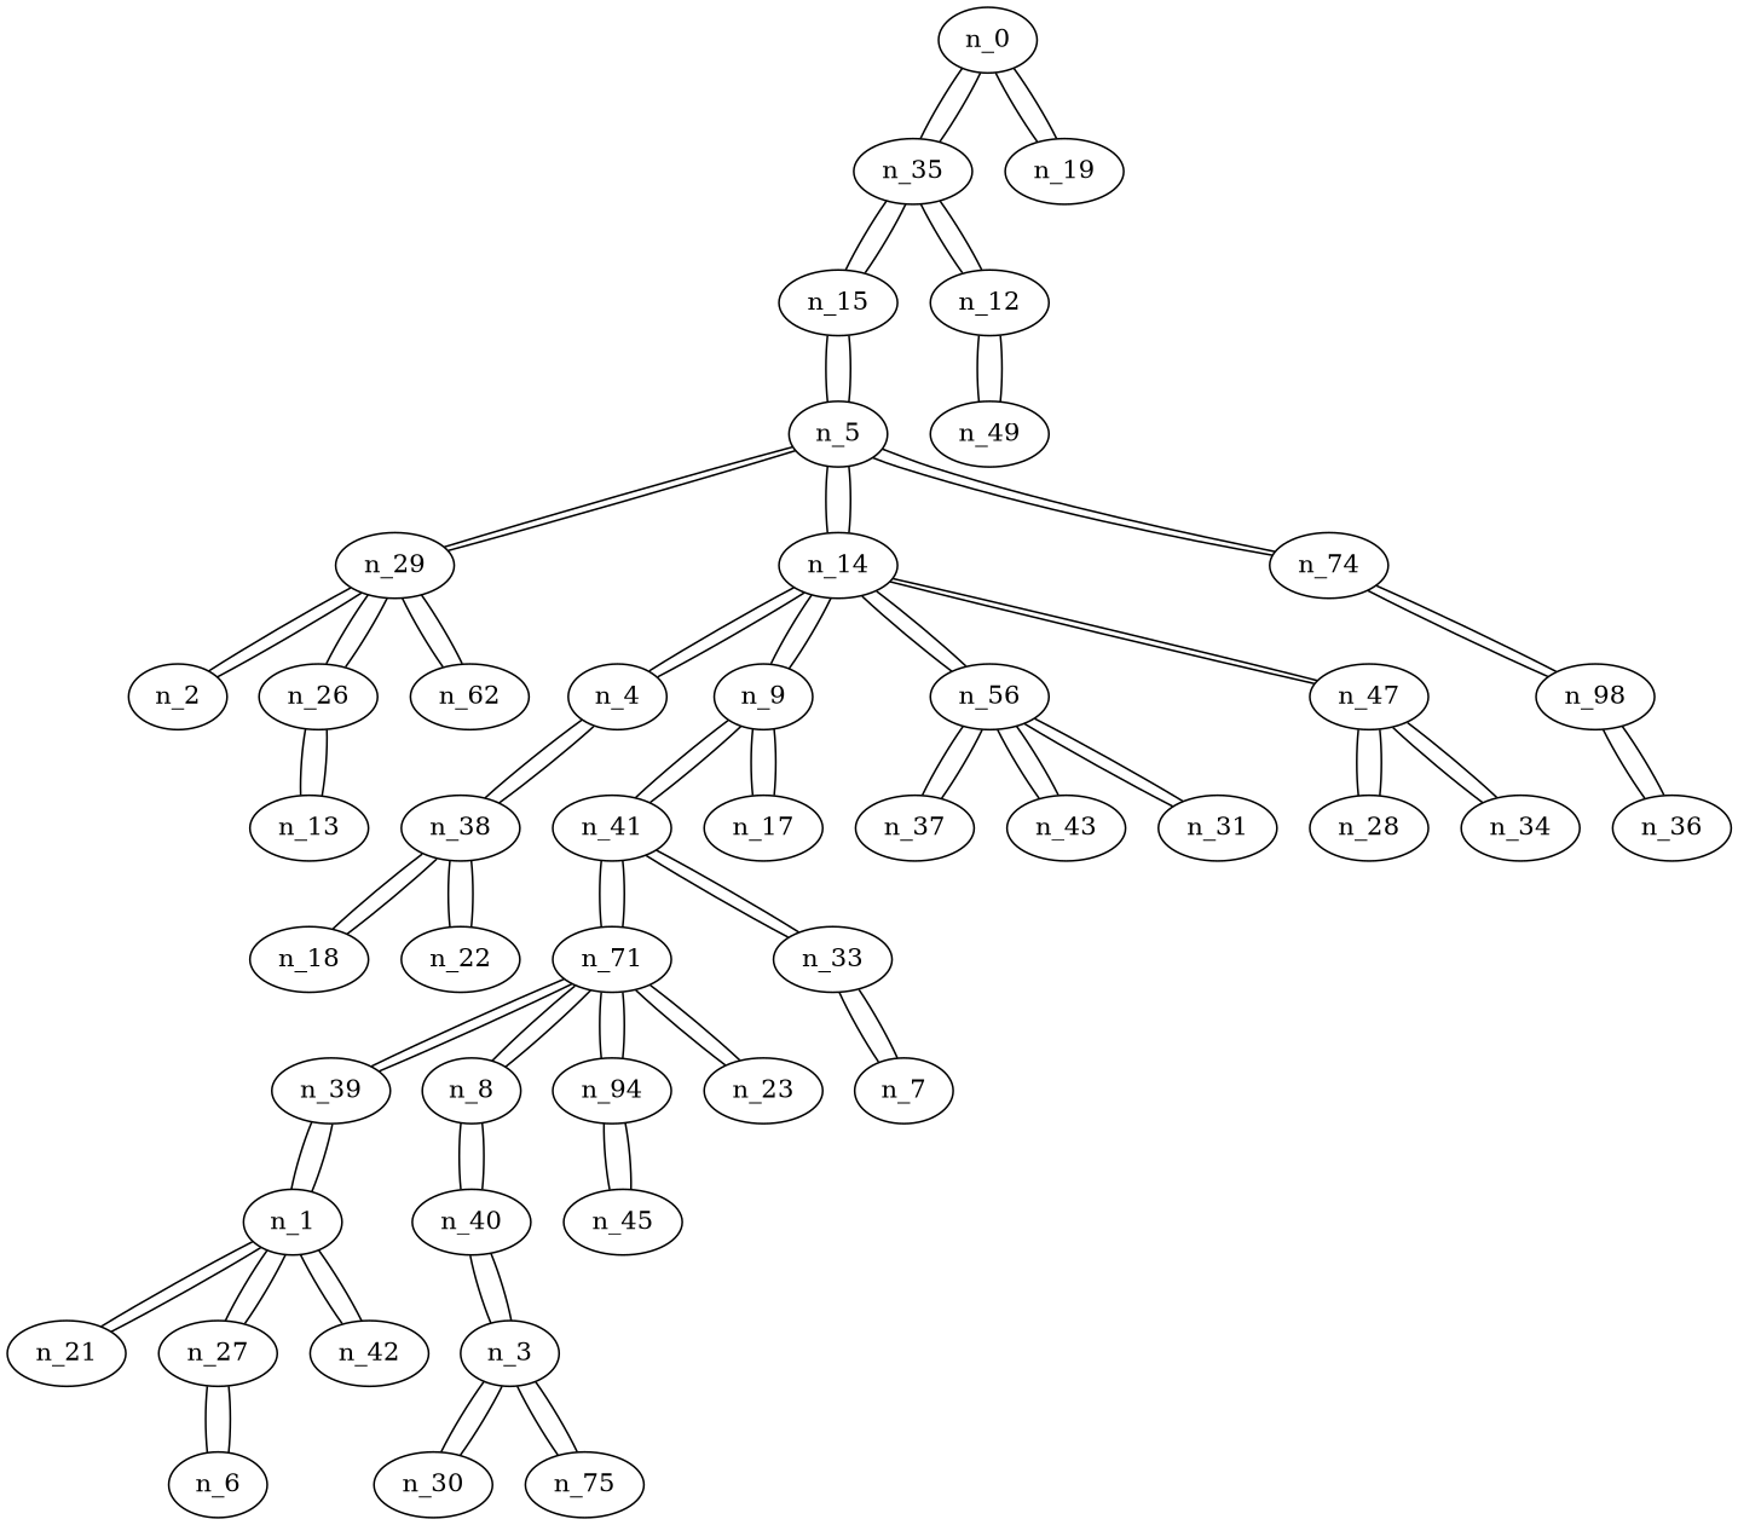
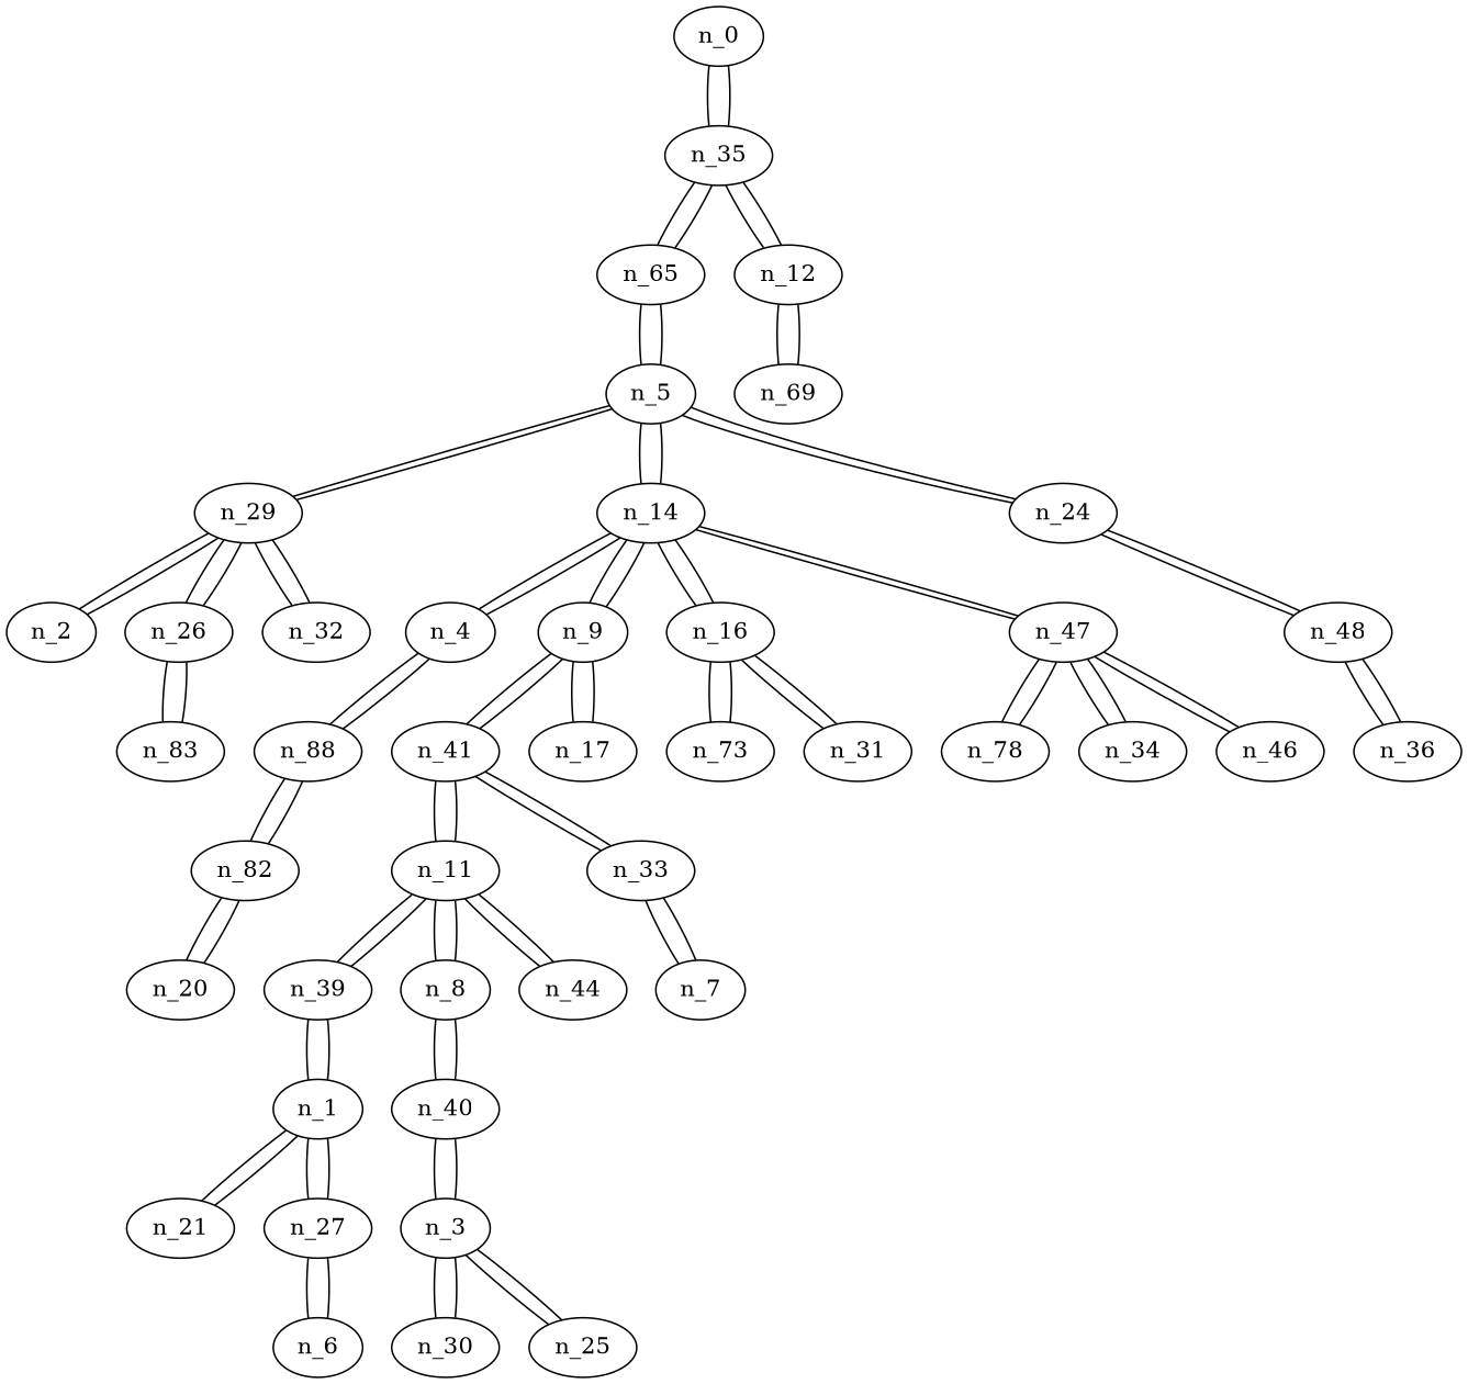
  graph {
    n_0
    n_35
-   n_19
-   n_15
+   n_15 [label=n_65]
    n_12
    n_5
-   n_49
+   n_49 [label=n_69]
    n_1
    n_39
    n_21
    n_27
-   n_42
-   n_11 [label=n_71]
+   n_11
    n_6
    n_8
    n_41
-   n_44 [label=n_94]
-   n_23
+   n_44
    n_2
    n_29
    n_26
-   n_32 [label=n_62]
+   n_32
    n_14
-   n_24 [label=n_74]
-   n_13
+   n_24
+   n_13 [label=n_83]
    n_3
    n_40
    n_30
-   n_25 [label=n_75]
+   n_25
    n_4
-   n_38
+   n_38 [label=n_88]
    n_9
-   n_16 [label=n_56]
+   n_16
    n_47
-   n_18
-   n_22
+   n_22 [label=n_82]
    n_17
-   n_37
-   n_43
+   n_43 [label=n_73]
    n_31
-   n_28
+   n_28 [label=n_78]
    n_34
-   n_48 [label=n_98]
+   n_46
+   n_20
+   n_48
    n_36
    n_7
    n_33
-   n_45
    n_0 -- n_35
-   n_0 -- n_19
    n_35 -- n_0
    n_35 -- n_15
    n_35 -- n_12
-   n_19 -- n_0
    n_15 -- n_35
    n_15 -- n_5
    n_12 -- n_35
    n_12 -- n_49
    n_5 -- n_15
    n_5 -- n_29
    n_5 -- n_14
    n_5 -- n_24
    n_49 -- n_12
    n_1 -- n_39
    n_1 -- n_21
    n_1 -- n_27
-   n_1 -- n_42
    n_39 -- n_1
    n_39 -- n_11
    n_21 -- n_1
    n_27 -- n_1
    n_27 -- n_6
-   n_42 -- n_1
    n_11 -- n_39
    n_11 -- n_8
    n_11 -- n_41
    n_11 -- n_44
-   n_11 -- n_23
    n_6 -- n_27
    n_8 -- n_11
    n_8 -- n_40
    n_41 -- n_11
    n_41 -- n_9
    n_41 -- n_33
    n_44 -- n_11
-   n_44 -- n_45
-   n_23 -- n_11
    n_2 -- n_29
    n_29 -- n_5
    n_29 -- n_2
    n_29 -- n_26
    n_29 -- n_32
    n_26 -- n_29
    n_26 -- n_13
    n_32 -- n_29
    n_14 -- n_5
    n_14 -- n_4
    n_14 -- n_9
    n_14 -- n_16
    n_14 -- n_47
    n_24 -- n_5
    n_24 -- n_48
    n_13 -- n_26
    n_3 -- n_40
    n_3 -- n_30
    n_3 -- n_25
    n_40 -- n_8
    n_40 -- n_3
    n_30 -- n_3
    n_25 -- n_3
    n_4 -- n_14
    n_4 -- n_38
    n_38 -- n_4
-   n_38 -- n_18
    n_38 -- n_22
    n_9 -- n_41
    n_9 -- n_14
    n_9 -- n_17
    n_16 -- n_14
-   n_16 -- n_37
    n_16 -- n_43
    n_16 -- n_31
    n_47 -- n_14
    n_47 -- n_28
    n_47 -- n_34
-   n_18 -- n_38
+   n_47 -- n_46
    n_22 -- n_38
+   n_22 -- n_20
    n_17 -- n_9
-   n_37 -- n_16
    n_43 -- n_16
    n_31 -- n_16
    n_28 -- n_47
    n_34 -- n_47
+   n_46 -- n_47
+   n_20 -- n_22
    n_48 -- n_24
    n_48 -- n_36
    n_36 -- n_48
    n_7 -- n_33
    n_33 -- n_41
    n_33 -- n_7
-   n_45 -- n_44
  }
